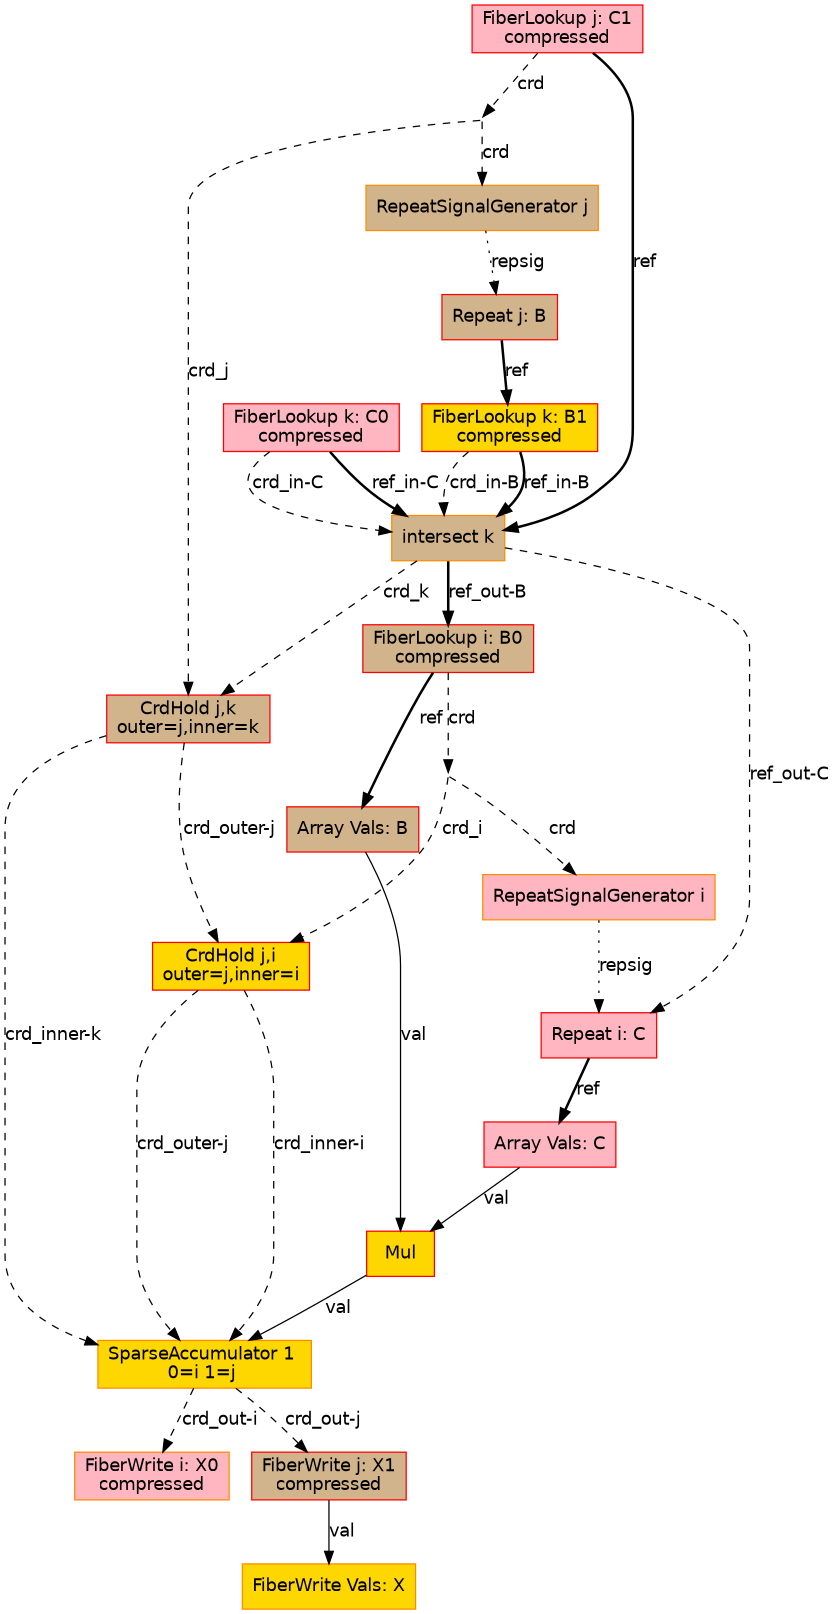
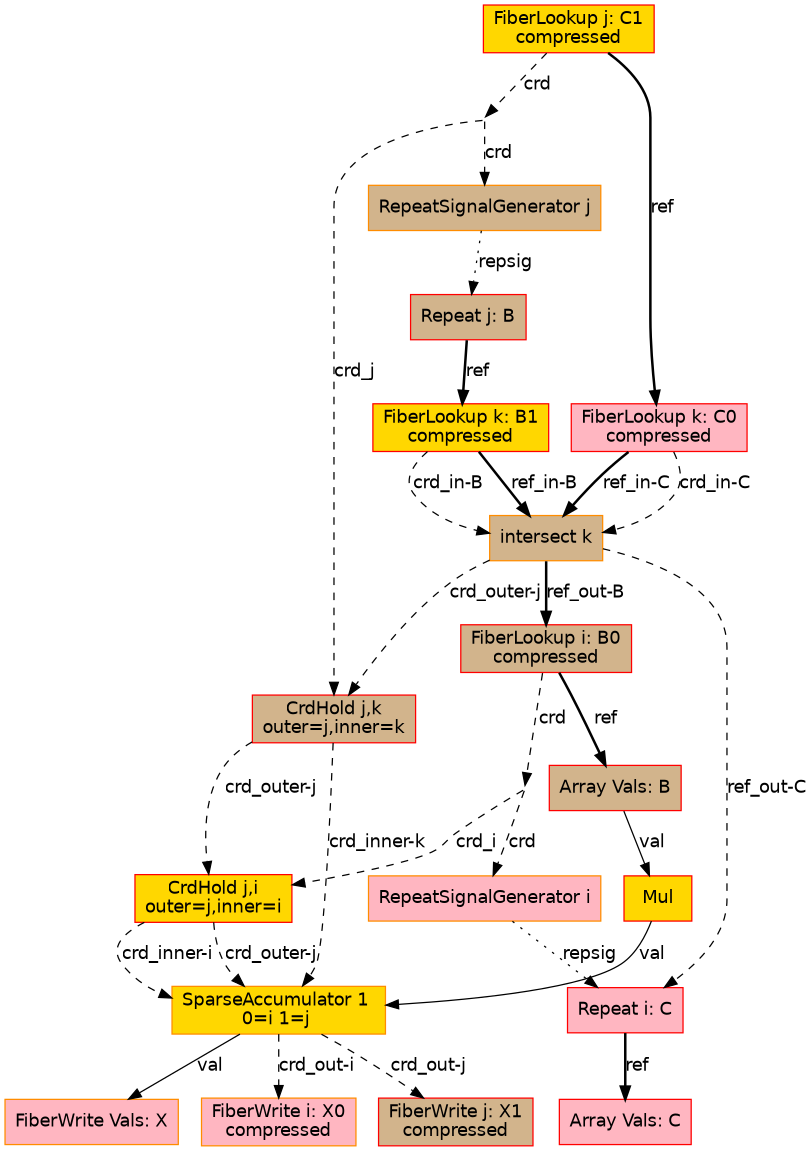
  digraph {
    fontname="DejaVu Sans"
    node [color=red fillcolor=lightpink fontname="DejaVu Sans" shape=box style=filled type=fiberlookup]
    edge [fontname="DejaVu Sans" style=dashed type=crd]
-   n1 [format=compressed index=j label="FiberLookup j: C1\ncompressed" root=true src=true tensor=C]
+   n1 [fillcolor=gold format=compressed index=j label="FiberLookup j: C1\ncompressed" root=true src=true tensor=C]
    18 [shape=point style=invis type=broadcast color="" fillcolor=""]
    n3 [format=compressed index=k label="FiberLookup k: C0\ncompressed" root=false src=true tensor=C]
    n4 [fillcolor=tan inner=k label="CrdHold j,k\nouter=j,inner=k" outer=j type=crdhold]
    n5 [color=darkorange fillcolor=tan index=j label="RepeatSignalGenerator j" type=repsiggen]
    n6 [color=darkorange fillcolor=tan index=k label="intersect k" type=intersect]
    n7 [fillcolor=gold inner=i label="CrdHold j,i\nouter=j,inner=i" outer=j type=crdhold]
    n8 [color=darkorange fillcolor=gold in0=i in1=j label="SparseAccumulator 1 \n0=i 1=j " order=1 type=spaccumulator]
    n9 [fillcolor=tan index=j label="Repeat j: B" root=true tensor=B type=repeat]
-   n10 [color=darkorange fillcolor=gold label="FiberWrite Vals: X" sink=true tensor=X type=fiberwrite]
+   n10 [color=darkorange label="FiberWrite Vals: X" sink=true tensor=X type=fiberwrite]
    n11 [color=darkorange crdsize="C1_dim*B0_dim" format=compressed index=i label="FiberWrite i: X0\ncompressed" segsize="C1_dim+1" sink=true tensor=X type=fiberwrite]
    n12 [crdsize=C1_dim fillcolor=tan format=compressed index=j label="FiberWrite j: X1\ncompressed" segsize=2 sink=true tensor=X type=fiberwrite]
    n13 [fillcolor=gold format=compressed index=k label="FiberLookup k: B1\ncompressed" root=false src=true tensor=B]
    n14 [fillcolor=tan format=compressed index=i label="FiberLookup i: B0\ncompressed" root=false src=true tensor=B]
    n15 [index=i label="Repeat i: C" root=false tensor=C type=repeat]
    11 [shape=point style=invis type=broadcast color="" fillcolor=""]
    n17 [fillcolor=tan label="Array Vals: B" tensor=B type=arrayvals]
    n18 [label="Array Vals: C" tensor=C type=arrayvals]
    n19 [color=darkorange index=i label="RepeatSignalGenerator i" type=repsiggen]
    n20 [fillcolor=gold label=Mul type=mul]
    n1 -> 18 [label=crd]
-   n1 -> n6 [label=ref style=bold type=ref]
+   n1 -> n3 [label=ref style=bold type=ref]
    18 -> n4 [label=crd_j]
    18 -> n5 [label=crd]
    n3 -> n6 [label="crd_in-C"]
    n3 -> n6 [label="ref_in-C" style=bold type=ref]
    n4 -> n7 [label="crd_outer-j"]
    n4 -> n8 [label="crd_inner-k"]
    n5 -> n9 [label=repsig style=dotted type=repsig]
-   n6 -> n4 [label=crd_k]
+   n6 -> n4 [label="crd_outer-j"]
    n6 -> n14 [label="ref_out-B" style=bold type=ref]
    n6 -> n15 [label="ref_out-C" type=ref]
    n7 -> n8 [label="crd_outer-j"]
    n7 -> n8 [label="crd_inner-i"]
-   n12 -> n10 [label=val type=val style=""]
+   n8 -> n10 [label=val type=val style=""]
    n8 -> n11 [label="crd_out-i"]
    n8 -> n12 [label="crd_out-j"]
    n9 -> n13 [label=ref style=bold type=ref]
    n13 -> n6 [label="crd_in-B"]
    n13 -> n6 [label="ref_in-B" style=bold type=ref]
    n14 -> 11 [label=crd]
    n14 -> n17 [label=ref style=bold type=ref]
    n15 -> n18 [label=ref style=bold type=ref]
    11 -> n7 [label=crd_i]
    11 -> n19 [label=crd]
    n17 -> n20 [label=val type=val style=""]
-   n18 -> n20 [label=val type=val style=""]
    n19 -> n15 [label=repsig style=dotted type=repsig]
    n20 -> n8 [label=val type=val style=""]
  }
